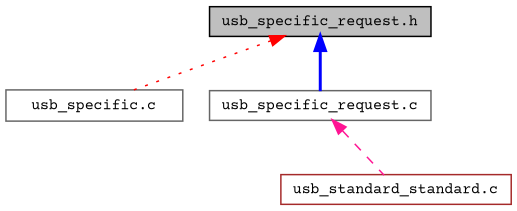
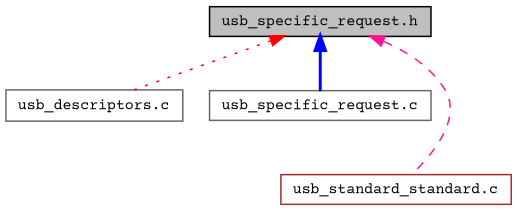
  digraph {
    fontname="Courier Prime"
    node [color=gray40 fillcolor=white fontname="Courier Prime" fontsize=10 shape=record style=filled]
    edge [dir=back fontname="Courier Prime" fontsize=10 labelfontname="FreeSans.ttf" labelfontsize=10]
    n1 [color=black fillcolor=grey75 fontcolor=black height=0.2 label="usb_specific_request.h" width=0.4]
-   n2 [height=0.2 label="usb_specific.c" width=0.4]
+   n2 [height=0.2 label="usb_descriptors.c" width=0.4]
    n3 [height=0.2 label="usb_specific_request.c" width=0.4]
    n4 [color=brown height=0.2 label="usb_standard_standard.c" width=0.4]
    n1 -> n2 [color=red style=dotted]
    n1 -> n3 [color=blue style=bold]
-   n3 -> n4 [color=deeppink style=dashed]
+   n1 -> n4 [color=deeppink style=dashed]
  }
